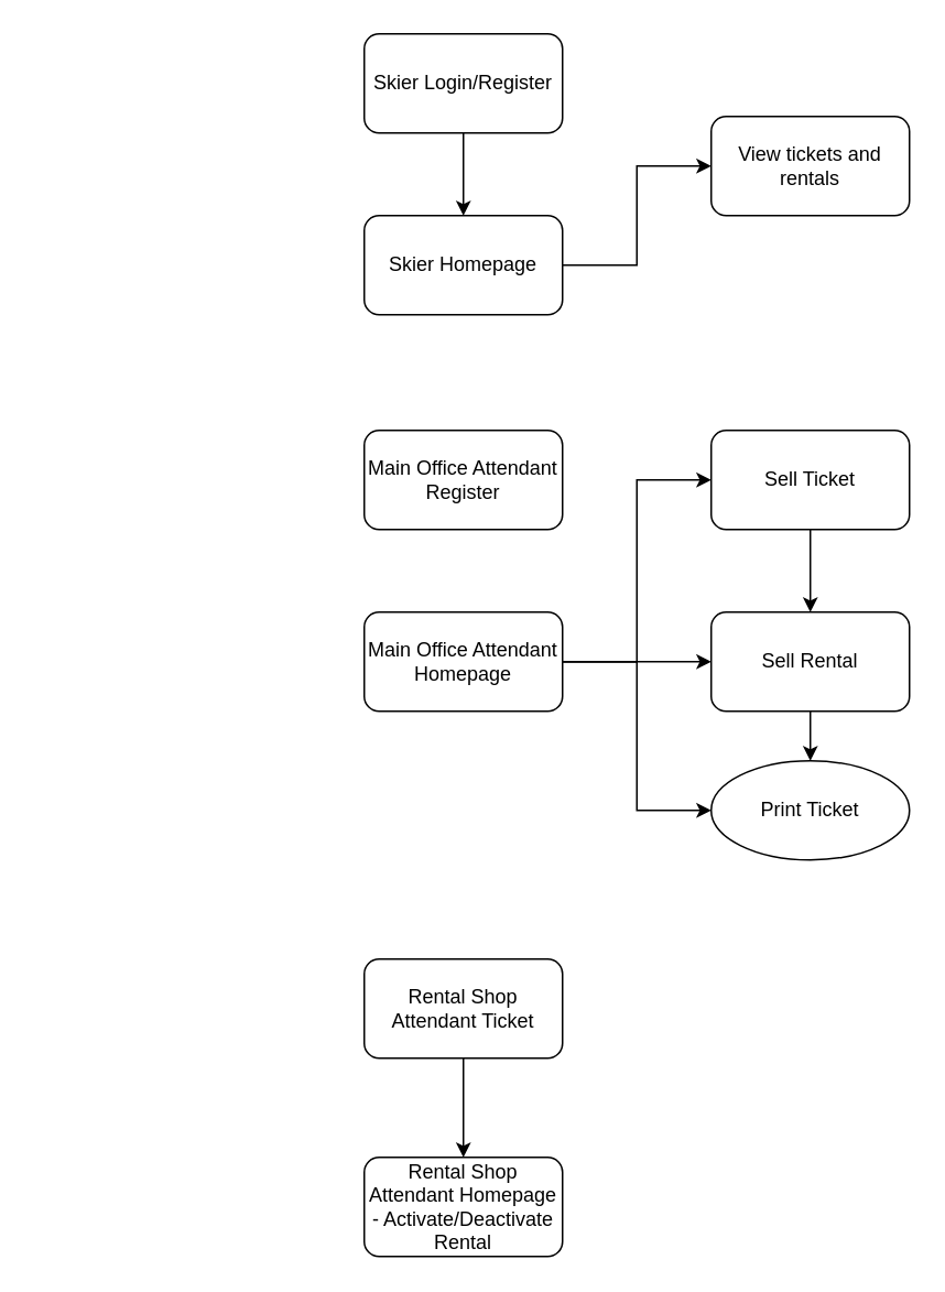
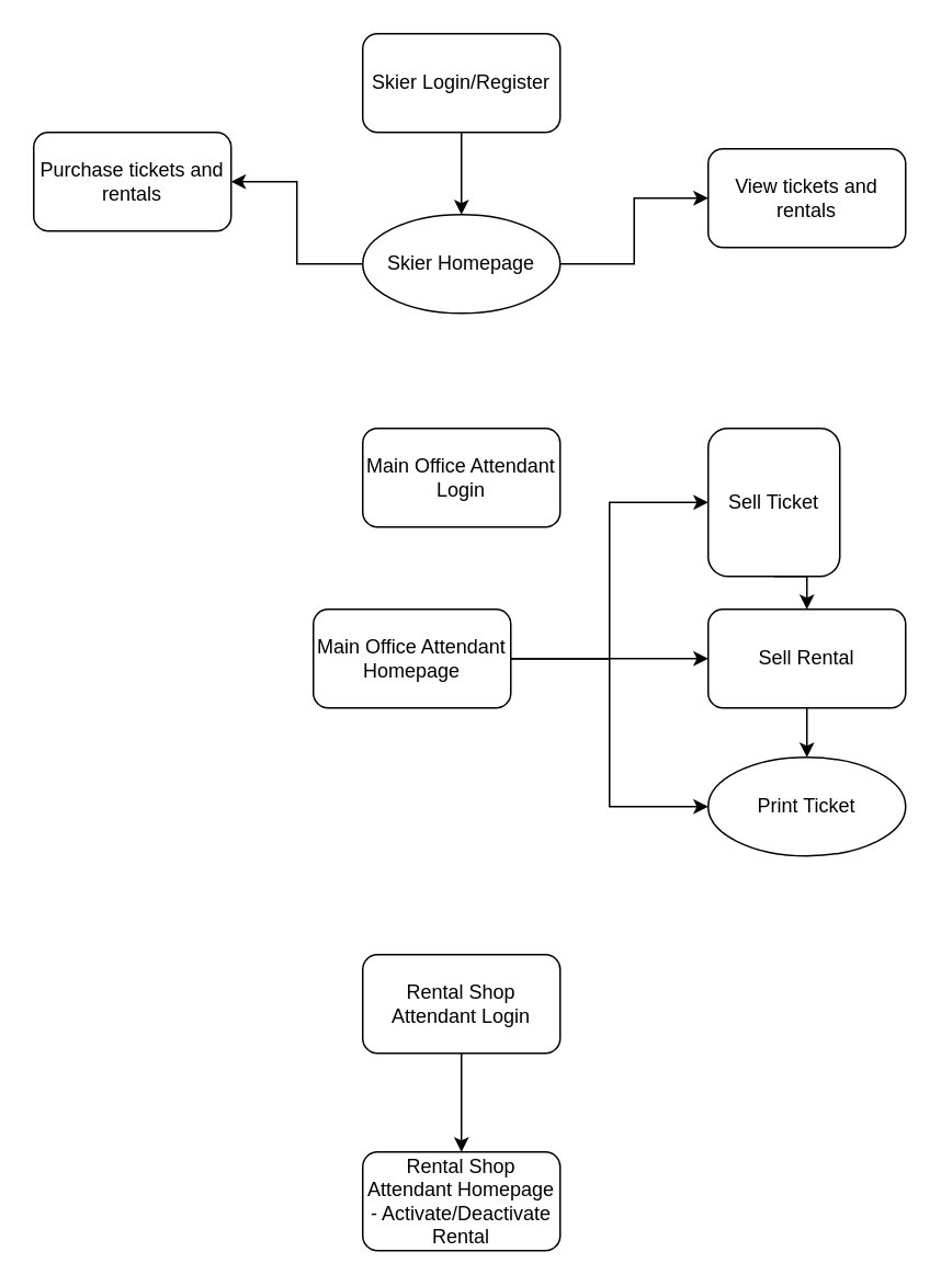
  <mxCell id="0" />
  <mxCell id="1" parent="0" />
  <mxCell id="2" style="edgeStyle=orthogonalEdgeStyle;rounded=0;orthogonalLoop=1;jettySize=auto;html=1;exitX=0.5;exitY=1;exitDx=0;exitDy=0;entryX=0.5;entryY=0;entryDx=0;entryDy=0;" edge="1" parent="1" source="3" target="8"><mxGeometry relative="1" as="geometry" /></mxCell>
  <mxCell id="3" value="Skier Login/Register" style="rounded=1;whiteSpace=wrap;html=1;" vertex="1" parent="1"><mxGeometry x="220" y="20" width="120" height="60" as="geometry" /></mxCell>
- <mxCell id="4" value="View tickets and rentals" style="rounded=1;whiteSpace=wrap;html=1;" vertex="1" parent="1"><mxGeometry x="430" y="70" width="120" height="60" as="geometry" /></mxCell>
+ <mxCell id="4" value="View tickets and rentals" style="rounded=1;whiteSpace=wrap;html=1;" vertex="1" parent="1"><mxGeometry x="430" y="90" width="120" height="60" as="geometry" /></mxCell>
+ <mxCell id="5" value="Purchase tickets and rentals" style="rounded=1;whiteSpace=wrap;html=1;" vertex="1" parent="1"><mxGeometry x="20" y="80" width="120" height="60" as="geometry" /></mxCell>
  <mxCell id="6" style="edgeStyle=orthogonalEdgeStyle;rounded=0;orthogonalLoop=1;jettySize=auto;html=1;exitX=1;exitY=0.5;exitDx=0;exitDy=0;entryX=0;entryY=0.5;entryDx=0;entryDy=0;" edge="1" parent="1" source="8" target="4"><mxGeometry relative="1" as="geometry" /></mxCell>
- <mxCell id="8" value="Skier Homepage" style="rounded=1;whiteSpace=wrap;html=1;" vertex="1" parent="1"><mxGeometry x="220" y="130" width="120" height="60" as="geometry" /></mxCell>
- <mxCell id="9" value="Main Office Attendant Register" style="rounded=1;whiteSpace=wrap;html=1;" vertex="1" parent="1"><mxGeometry x="220" y="260" width="120" height="60" as="geometry" /></mxCell>
+ <mxCell id="7" style="edgeStyle=orthogonalEdgeStyle;rounded=0;orthogonalLoop=1;jettySize=auto;html=1;exitX=0;exitY=0.5;exitDx=0;exitDy=0;entryX=1;entryY=0.5;entryDx=0;entryDy=0;" edge="1" parent="1" source="8" target="5"><mxGeometry relative="1" as="geometry" /></mxCell>
+ <mxCell id="8" value="Skier Homepage" style="ellipse;whiteSpace=wrap;html=1;" vertex="1" parent="1"><mxGeometry x="220" y="130" width="120" height="60" as="geometry" /></mxCell>
+ <mxCell id="9" value="Main Office Attendant Login" style="rounded=1;whiteSpace=wrap;html=1;" vertex="1" parent="1"><mxGeometry x="220" y="260" width="120" height="60" as="geometry" /></mxCell>
  <mxCell id="10" style="edgeStyle=orthogonalEdgeStyle;rounded=0;orthogonalLoop=1;jettySize=auto;html=1;exitX=1;exitY=0.5;exitDx=0;exitDy=0;entryX=0;entryY=0.5;entryDx=0;entryDy=0;" edge="1" parent="1" source="13" target="14"><mxGeometry relative="1" as="geometry" /></mxCell>
  <mxCell id="11" style="edgeStyle=orthogonalEdgeStyle;rounded=0;orthogonalLoop=1;jettySize=auto;html=1;exitX=1;exitY=0.5;exitDx=0;exitDy=0;entryX=0;entryY=0.5;entryDx=0;entryDy=0;" edge="1" parent="1" source="13" target="16"><mxGeometry relative="1" as="geometry" /></mxCell>
  <mxCell id="12" style="edgeStyle=orthogonalEdgeStyle;rounded=0;orthogonalLoop=1;jettySize=auto;html=1;exitX=1;exitY=0.5;exitDx=0;exitDy=0;entryX=0;entryY=0.5;entryDx=0;entryDy=0;" edge="1" parent="1" source="13" target="18"><mxGeometry relative="1" as="geometry" /></mxCell>
- <mxCell id="13" value="Main Office Attendant Homepage" style="rounded=1;whiteSpace=wrap;html=1;" vertex="1" parent="1"><mxGeometry x="220" y="370" width="120" height="60" as="geometry" /></mxCell>
+ <mxCell id="13" value="Main Office Attendant Homepage" style="rounded=1;whiteSpace=wrap;html=1;" vertex="1" parent="1"><mxGeometry x="190" y="370" width="120" height="60" as="geometry" /></mxCell>
  <mxCell id="14" value="Print Ticket" style="ellipse;whiteSpace=wrap;html=1;" vertex="1" parent="1"><mxGeometry x="430" y="460" width="120" height="60" as="geometry" /></mxCell>
  <mxCell id="15" style="edgeStyle=orthogonalEdgeStyle;rounded=0;orthogonalLoop=1;jettySize=auto;html=1;exitX=0.5;exitY=1;exitDx=0;exitDy=0;entryX=0.5;entryY=0;entryDx=0;entryDy=0;" edge="1" parent="1" source="16" target="18"><mxGeometry relative="1" as="geometry" /></mxCell>
- <mxCell id="16" value="Sell Ticket" style="rounded=1;whiteSpace=wrap;html=1;" vertex="1" parent="1"><mxGeometry x="430" y="260" width="120" height="60" as="geometry" /></mxCell>
+ <mxCell id="16" value="Sell Ticket" style="rounded=1;whiteSpace=wrap;html=1;" vertex="1" parent="1"><mxGeometry x="430" y="260" width="80" height="90" as="geometry" /></mxCell>
  <mxCell id="17" style="edgeStyle=orthogonalEdgeStyle;rounded=0;orthogonalLoop=1;jettySize=auto;html=1;exitX=0.5;exitY=1;exitDx=0;exitDy=0;entryX=0.5;entryY=0;entryDx=0;entryDy=0;" edge="1" parent="1" source="18" target="14"><mxGeometry relative="1" as="geometry" /></mxCell>
  <mxCell id="18" value="Sell Rental" style="rounded=1;whiteSpace=wrap;html=1;" vertex="1" parent="1"><mxGeometry x="430" y="370" width="120" height="60" as="geometry" /></mxCell>
  <mxCell id="19" style="edgeStyle=orthogonalEdgeStyle;rounded=0;orthogonalLoop=1;jettySize=auto;html=1;exitX=0.5;exitY=1;exitDx=0;exitDy=0;entryX=0.5;entryY=0;entryDx=0;entryDy=0;" edge="1" parent="1" source="20" target="21"><mxGeometry relative="1" as="geometry" /></mxCell>
- <mxCell id="20" value="Rental Shop Attendant Ticket" style="rounded=1;whiteSpace=wrap;html=1;" vertex="1" parent="1"><mxGeometry x="220" y="580" width="120" height="60" as="geometry" /></mxCell>
+ <mxCell id="20" value="Rental Shop Attendant Login" style="rounded=1;whiteSpace=wrap;html=1;" vertex="1" parent="1"><mxGeometry x="220" y="580" width="120" height="60" as="geometry" /></mxCell>
  <mxCell id="21" value="Rental Shop Attendant Homepage&lt;br&gt;- Activate/Deactivate Rental" style="rounded=1;whiteSpace=wrap;html=1;" vertex="1" parent="1"><mxGeometry x="220" y="700" width="120" height="60" as="geometry" /></mxCell>
